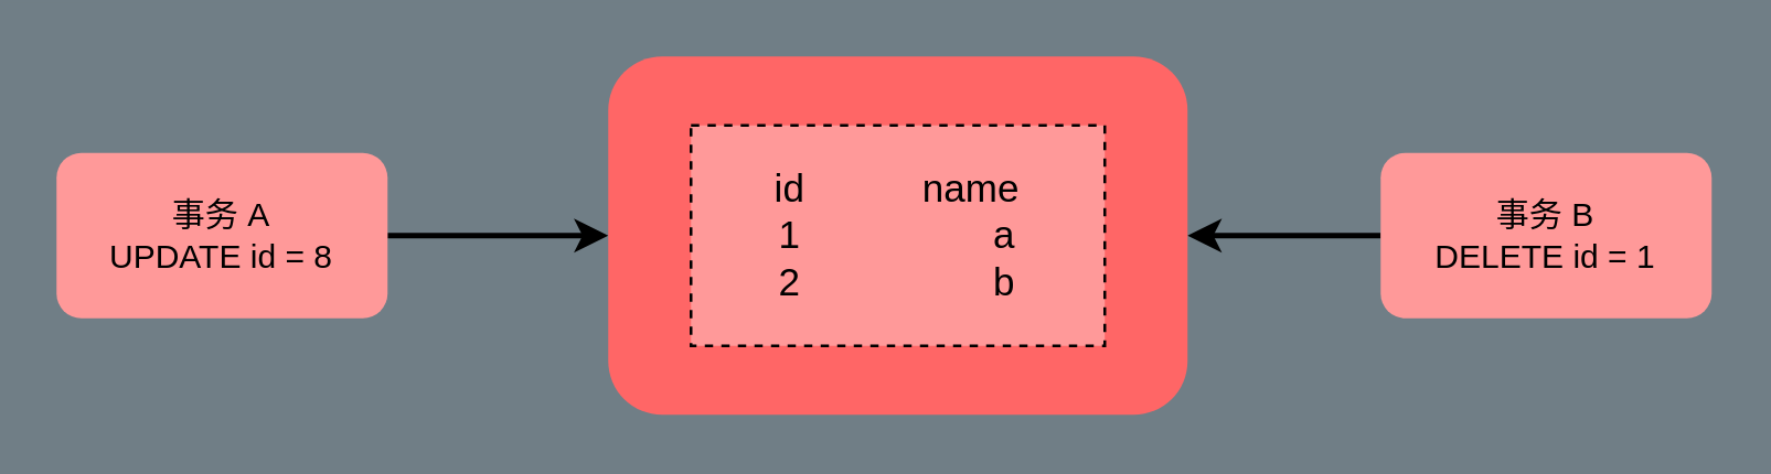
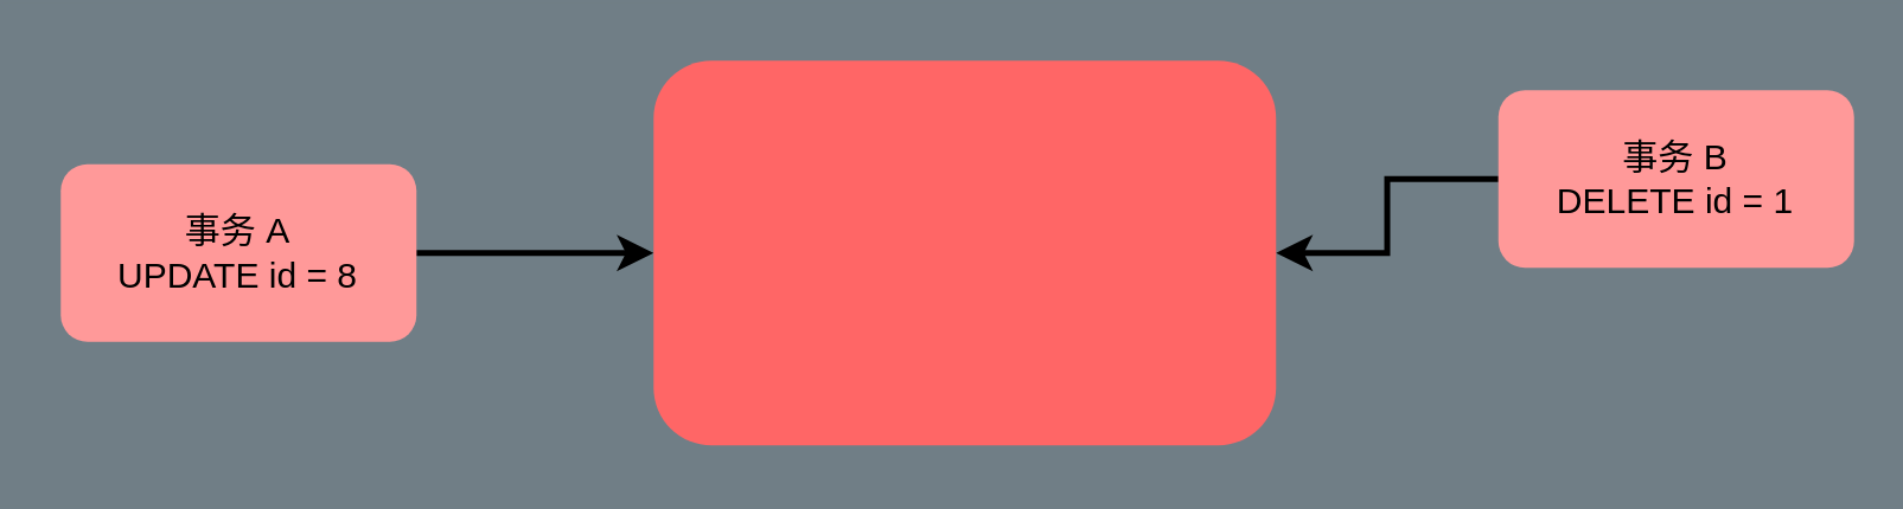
  <mxCell id="0" />
  <mxCell id="1" parent="0" />
  <mxCell id="2" value="" style="edgeStyle=orthogonalEdgeStyle;rounded=0;orthogonalLoop=1;jettySize=auto;html=1;strokeWidth=2;" edge="1" parent="1" source="3" target="6"><mxGeometry relative="1" as="geometry" /></mxCell>
  <mxCell id="3" value="事务 A&lt;br&gt;UPDATE id = 8" style="rounded=1;whiteSpace=wrap;html=1;fillColor=#FF9999;strokeColor=none;" vertex="1" parent="1"><mxGeometry x="20" y="55" width="120" height="60" as="geometry" /></mxCell>
  <mxCell id="4" value="" style="edgeStyle=orthogonalEdgeStyle;rounded=0;orthogonalLoop=1;jettySize=auto;html=1;strokeWidth=2;endSize=6;jumpStyle=none;comic=0;" edge="1" parent="1" source="5" target="6"><mxGeometry relative="1" as="geometry" /></mxCell>
- <mxCell id="5" value="事务 B&lt;br&gt;DELETE id = 1" style="rounded=1;whiteSpace=wrap;html=1;fillColor=#FF9999;strokeColor=none;" vertex="1" parent="1"><mxGeometry x="500" y="55" width="120" height="60" as="geometry" /></mxCell>
+ <mxCell id="5" value="事务 B&lt;br&gt;DELETE id = 1" style="rounded=1;whiteSpace=wrap;html=1;fillColor=#FF9999;strokeColor=none;" vertex="1" parent="1"><mxGeometry x="505" y="30" width="120" height="60" as="geometry" /></mxCell>
  <mxCell id="6" value="" style="rounded=1;whiteSpace=wrap;html=1;fillColor=#FF6666;strokeColor=none;" vertex="1" parent="1"><mxGeometry x="220" y="20" width="210" height="130" as="geometry" /></mxCell>
- <mxCell id="7" value="&lt;font style=&quot;font-size: 14px&quot;&gt;id&amp;nbsp; &amp;nbsp; &amp;nbsp; &amp;nbsp; &amp;nbsp; &amp;nbsp;name&lt;br&gt;1&amp;nbsp; &amp;nbsp; &amp;nbsp; &amp;nbsp; &amp;nbsp; &amp;nbsp; &amp;nbsp; &amp;nbsp; &amp;nbsp; a&lt;br&gt;2&amp;nbsp; &amp;nbsp; &amp;nbsp; &amp;nbsp; &amp;nbsp; &amp;nbsp; &amp;nbsp; &amp;nbsp; &amp;nbsp; b&lt;/font&gt;" style="rounded=0;whiteSpace=wrap;html=1;fillColor=#FF9999;dashed=1;" vertex="1" parent="1"><mxGeometry x="250" y="45" width="150" height="80" as="geometry" /></mxCell>
